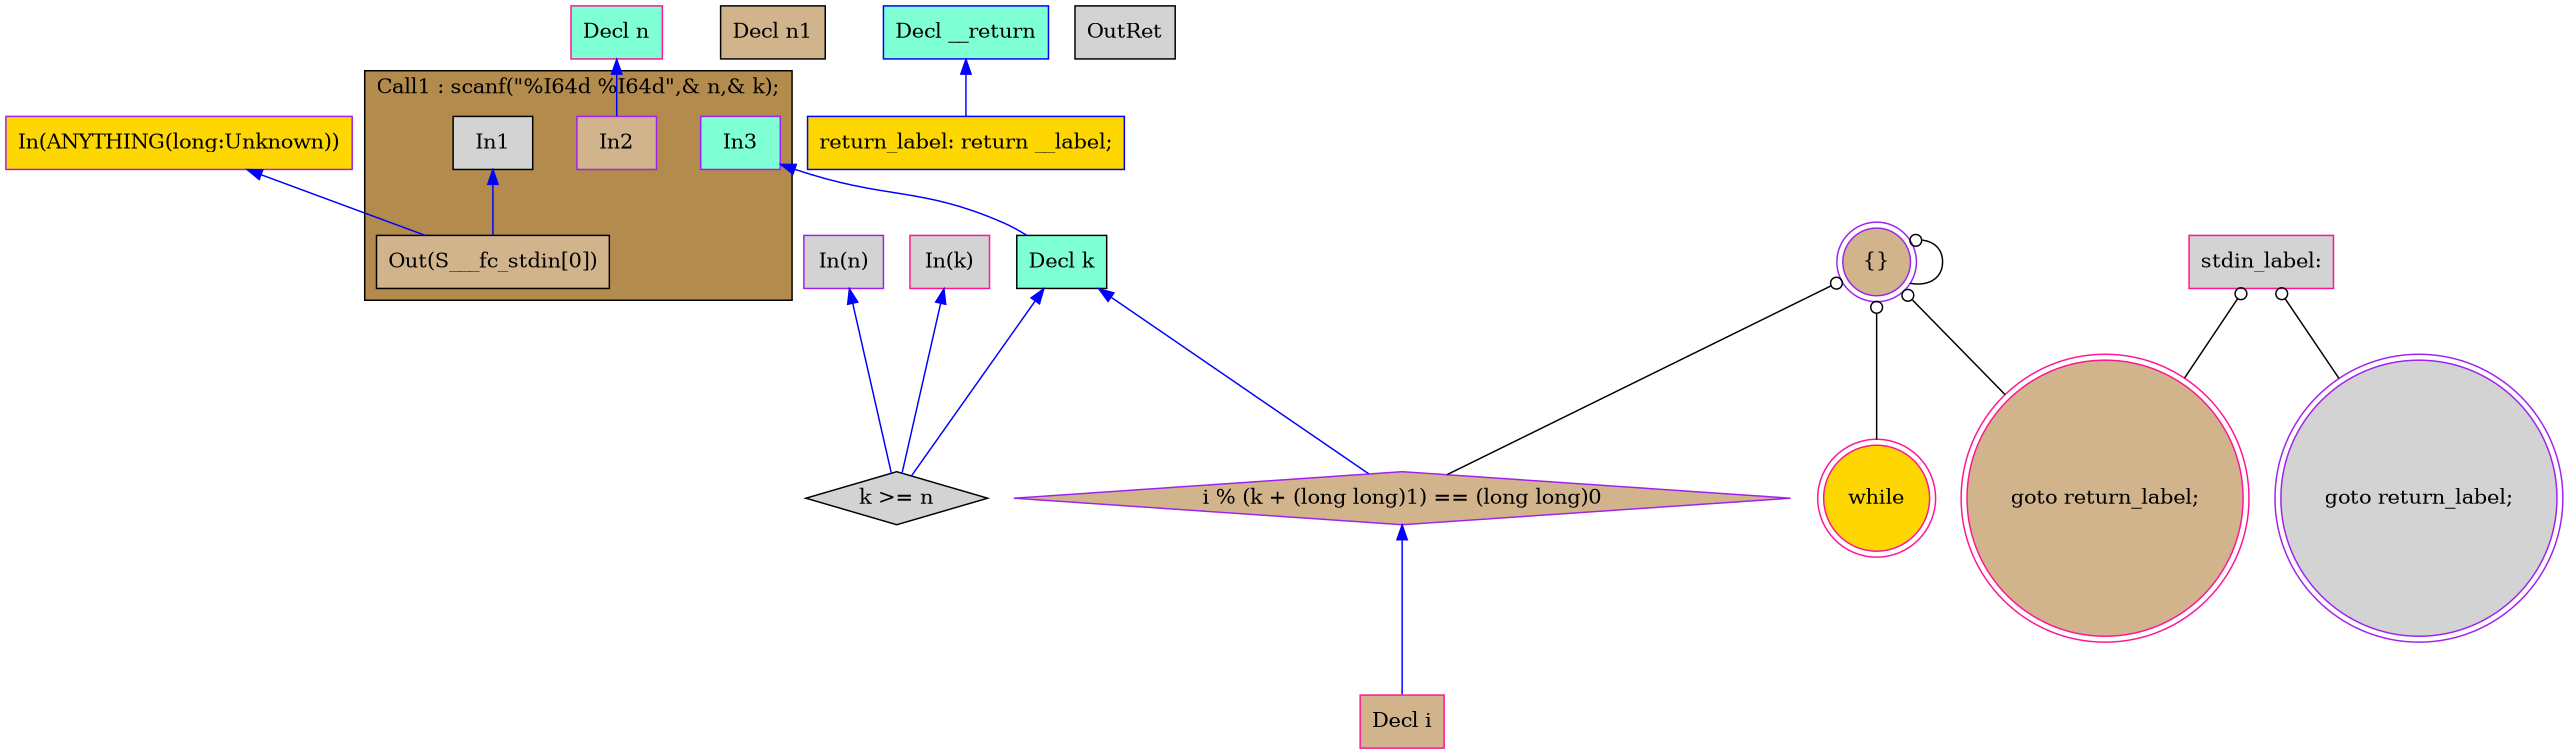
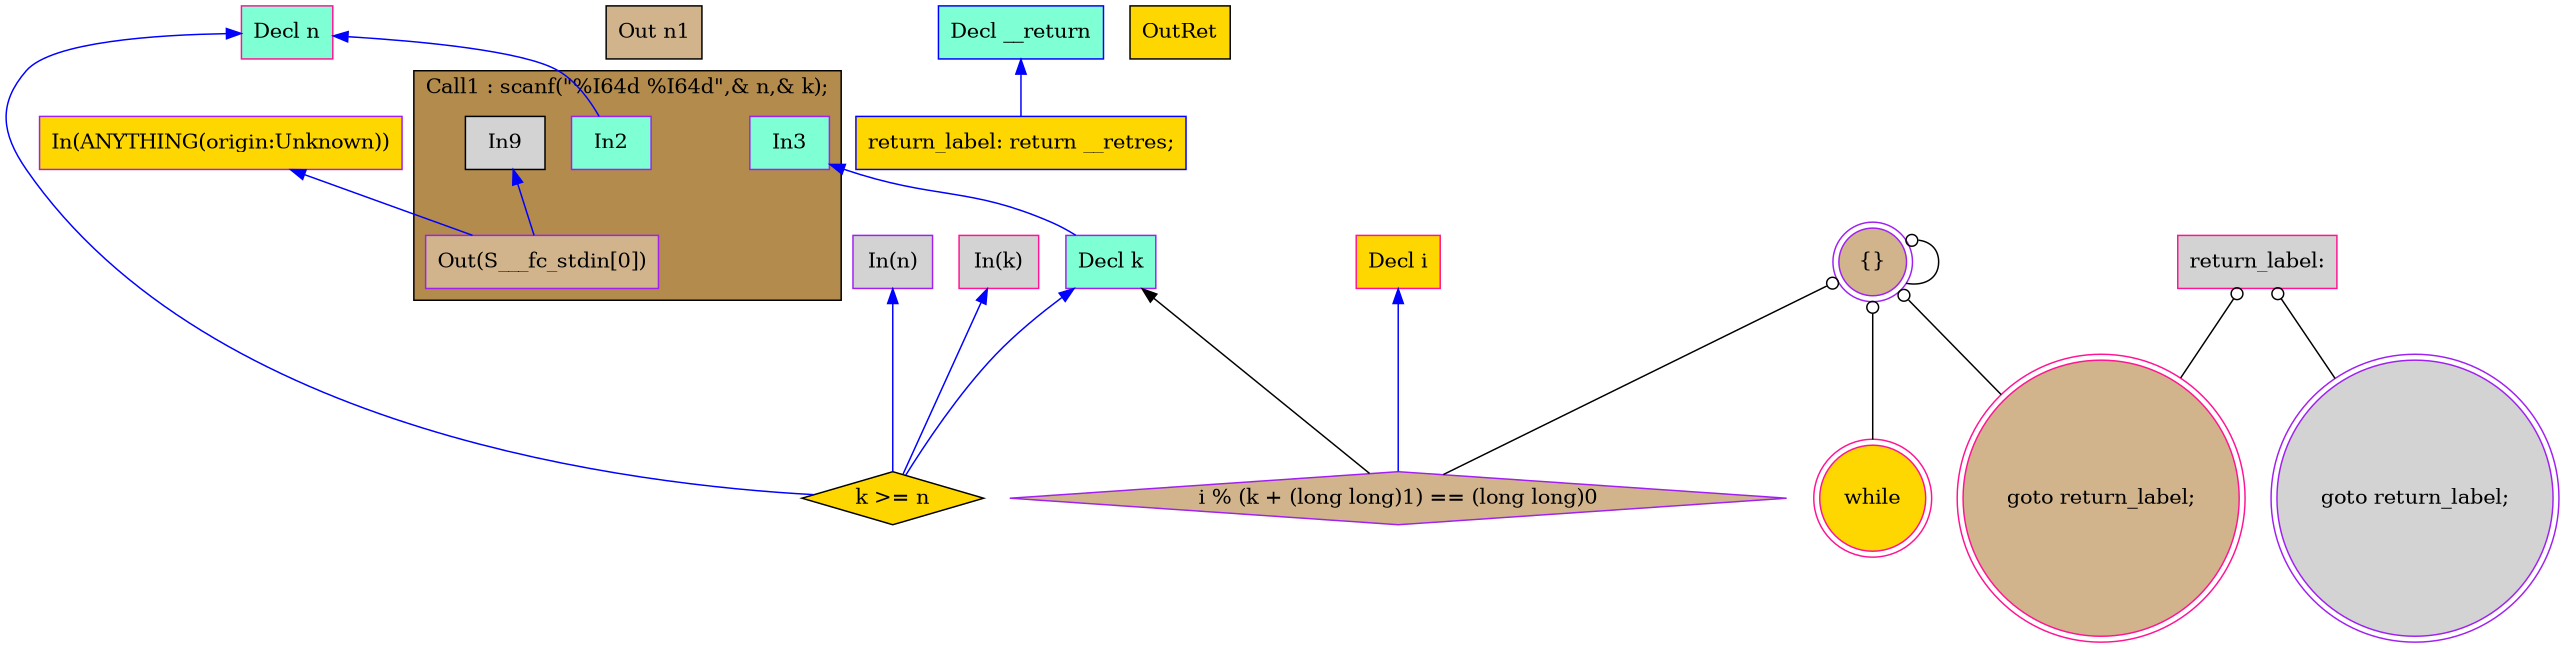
  digraph {
    rankdir=TB
    node [color=purple fillcolor=lightgrey shape=box style=filled]
    edge [color="#0000FF" dir=back]
-   n1 [color=black label=In1]
-   n2 [fillcolor=tan label=In2]
+   n1 [color=black label=In9]
+   n2 [fillcolor=aquamarine label=In2]
    n3 [fillcolor=aquamarine label=In3]
-   n4 [color=black fillcolor=tan label="Out(S___fc_stdin[0])"]
-   n5 [color=black fillcolor=aquamarine label="Decl k"]
+   n4 [fillcolor=tan label="Out(S___fc_stdin[0])"]
+   n5 [fillcolor=aquamarine label="Decl k"]
    n6 [color=deeppink fillcolor=aquamarine label="Decl n"]
-   n7 [color=black label="k >= n" shape=diamond]
+   n7 [color=black fillcolor=gold label="k >= n" shape=diamond]
    n8 [fillcolor=tan label="i % (k + (long long)1) == (long long)0" shape=diamond]
-   n9 [color=deeppink fillcolor=tan label="Decl i"]
-   n10 [color=black fillcolor=tan label="Decl n1"]
+   n9 [color=deeppink fillcolor=gold label="Decl i"]
+   n10 [color=black fillcolor=tan label="Out n1"]
    n11 [color=blue fillcolor=aquamarine label="Decl __return"]
-   n12 [color=blue fillcolor=gold label="return_label: return __label;"]
+   n12 [color=blue fillcolor=gold label="return_label: return __retres;"]
    n13 [label="goto return_label;" shape=doublecircle]
-   n14 [color=deeppink label="stdin_label:"]
+   n14 [color=deeppink label="return_label:"]
    n15 [color=deeppink fillcolor=tan label="goto return_label;" shape=doublecircle]
    n16 [color=deeppink fillcolor=gold label=while shape=doublecircle]
    n17 [fillcolor=tan label="{}" shape=doublecircle]
-   n18 [color=black label=OutRet]
+   n18 [color=black fillcolor=gold label=OutRet]
    n19 [label="In(n)"]
    n20 [color=deeppink label="In(k)"]
-   n21 [fillcolor=gold label="In(ANYTHING(long:Unknown))"]
+   n21 [fillcolor=gold label="In(ANYTHING(origin:Unknown))"]
    subgraph cluster_1 {
      fillcolor="#B38B4D"
      label="Call1 : scanf(\"%I64d %I64d\",& n,& k);"
      style=filled
      n1
      n2
      n3
      n4
    }
    n1 -> n4
    n3 -> n5
    n5 -> n7
-   n5 -> n8
+   n5 -> n8 [color="#000000"]
    n6 -> n2
-   n8 -> n9
+   n6 -> n7
+   n9 -> n8
    n11 -> n12
    n14 -> n13 [arrowtail=odot color="#000000"]
    n14 -> n15 [arrowtail=odot color="#000000"]
    n17 -> n8 [arrowtail=odot color="#000000"]
    n17 -> n15 [arrowtail=odot color="#000000"]
    n17 -> n16 [arrowtail=odot color="#000000"]
    n17 -> n17 [arrowtail=odot color="#000000"]
    n19 -> n7
    n20 -> n7
    n21 -> n4
  }
